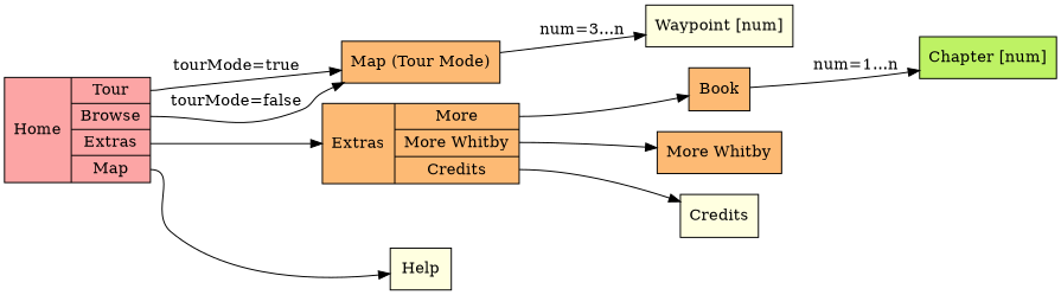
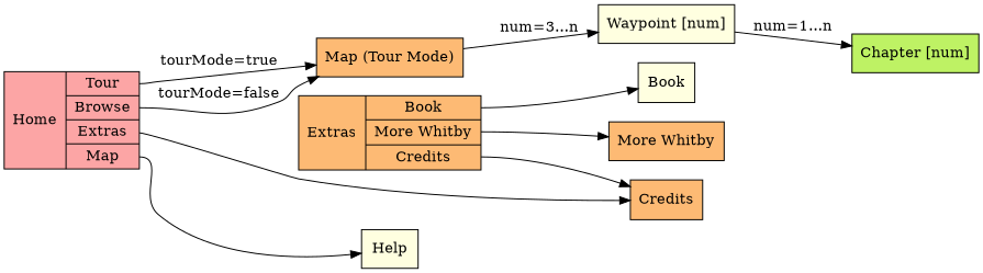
  digraph {
    rankdir=LR
    node [fillcolor=lightyellow instanceOf=HtmlSceneView shape=record style=filled]
    n1 [fillcolor="#fca5a5" instanceOf=HomeSceneView label="{Home | { <button_1> Tour | <button_2> Browse | <button_3> Extras | <button_4> Map }}"]
-   n2 [fillcolor="#fdba74" instanceOf=MenuSceneView label="{Extras | { <extras_button_1> More | <extras_button_2> More Whitby | <extras_button_3> Credits }}"]
+   n2 [fillcolor="#fdba74" instanceOf=MenuSceneView label="{Extras | { <extras_button_1> Book | <extras_button_2> More Whitby | <extras_button_3> Credits }}"]
    n3 [fillcolor="#fdba74" instanceOf=MapSceneView label="Map (Tour Mode)"]
    n4 [label=Help]
-   n5 [fillcolor="#fdba74" instanceOf=MenuSceneView label=Book]
+   n5 [instanceOf=MenuSceneView label=Book]
    n6 [fillcolor="#fdba74" label="More Whitby"]
-   n7 [label=Credits]
+   n7 [fillcolor="#fdba74" label=Credits]
    n8 [instanceOf=WaypointSceneView label="Waypoint [num]"]
    n9 [fillcolor="#bef264" label="Chapter [num]"]
-   n1 -> n2 [tailport=button_3]
+   n1 -> n7 [tailport=button_3]
    n1 -> n3 [label="tourMode=true" tailport=button_1]
    n1 -> n3 [label="tourMode=false" tailport=button_2]
    n1 -> n4 [tailport=button_4]
    n2 -> n5 [tailport=extras_button_1]
    n2 -> n6 [tailport=extras_button_2]
    n2 -> n7 [tailport=extras_button_3]
    n3 -> n8 [label="num=3...n"]
-   n5 -> n9 [label="num=1...n"]
+   n8 -> n9 [label="num=1...n"]
  }
